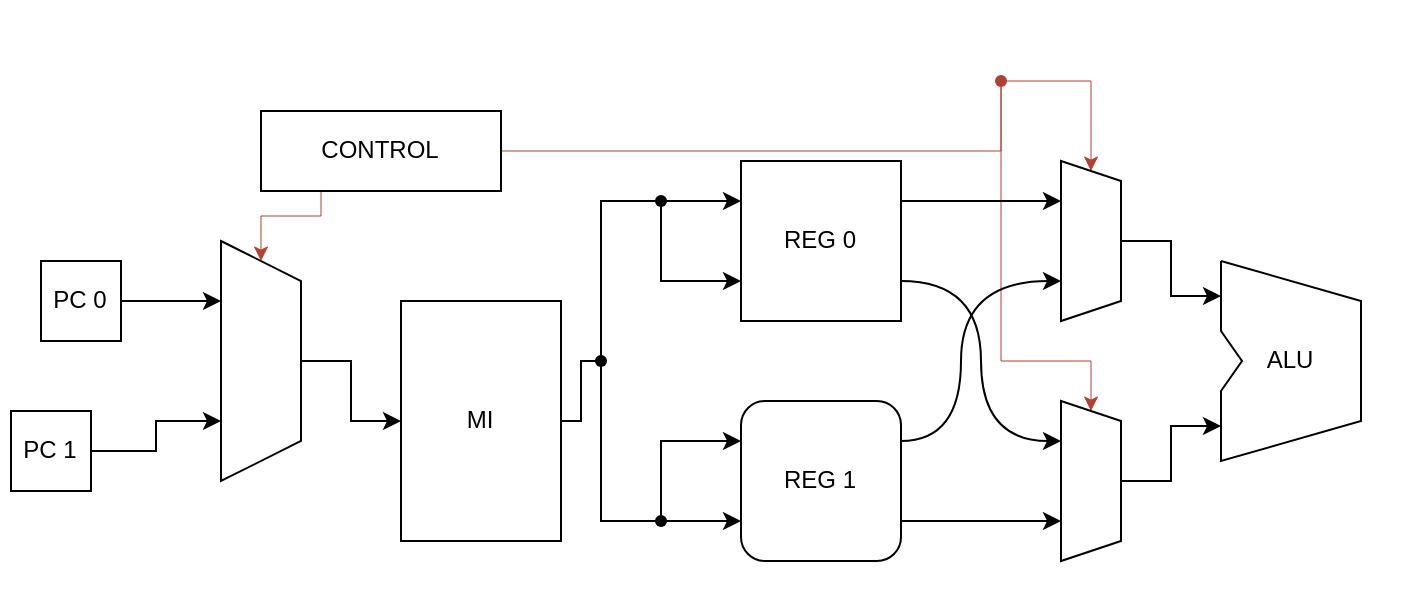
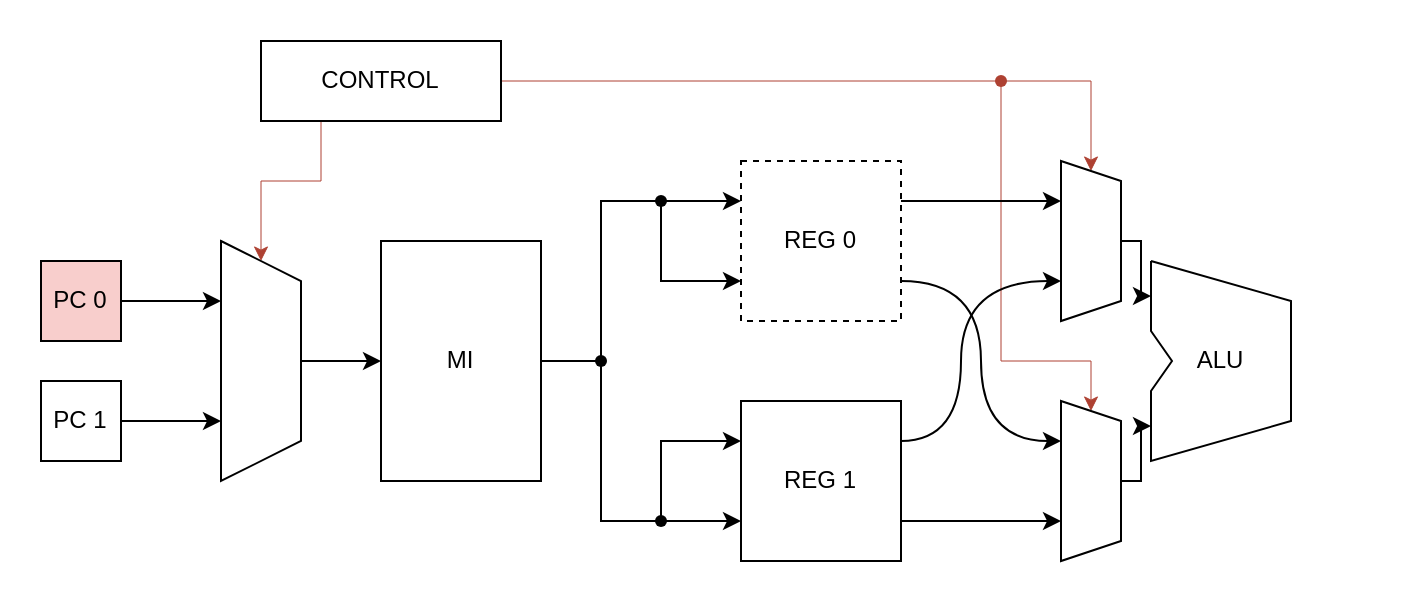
  <mxCell id="0" />
  <mxCell id="1" parent="0" />
  <mxCell id="2" style="edgeStyle=orthogonalEdgeStyle;rounded=0;html=1;exitX=1;exitY=0.5;exitDx=0;exitDy=0;entryX=0.02;entryY=0.54;entryDx=0;entryDy=0;entryPerimeter=0;strokeWidth=0.5;fillColor=#fad9d5;strokeColor=#ae4132;endArrow=none;endFill=0;" edge="1" parent="1" source="35" target="5"><mxGeometry relative="1" as="geometry" /></mxCell>
  <mxCell id="3" style="edgeStyle=orthogonalEdgeStyle;rounded=0;html=1;entryX=0;entryY=0.5;entryDx=0;entryDy=0;strokeWidth=0.5;fillColor=#fad9d5;strokeColor=#ae4132;" edge="1" parent="1" source="5" target="30"><mxGeometry relative="1" as="geometry" /></mxCell>
  <mxCell id="4" style="edgeStyle=orthogonalEdgeStyle;rounded=0;html=1;entryX=0;entryY=0.5;entryDx=0;entryDy=0;strokeWidth=0.5;fillColor=#fad9d5;strokeColor=#ae4132;" edge="1" parent="1" source="5" target="32"><mxGeometry relative="1" as="geometry"><Array as="points"><mxPoint x="500" y="180" /><mxPoint x="545" y="180" /></Array></mxGeometry></mxCell>
  <mxCell id="5" value="" style="shape=waypoint;sketch=0;fillStyle=solid;size=6;pointerEvents=1;points=[];fillColor=#fad9d5;resizable=0;rotatable=0;perimeter=centerPerimeter;snapToPoint=1;fontSize=12;strokeColor=#ae4132;" vertex="1" parent="1"><mxGeometry x="490" y="30" width="20" height="20" as="geometry" /></mxCell>
  <mxCell id="6" style="edgeStyle=orthogonalEdgeStyle;rounded=0;html=1;exitX=0.5;exitY=0;exitDx=0;exitDy=0;entryX=0.25;entryY=1;entryDx=0;entryDy=0;endArrow=classic;endFill=1;" parent="1" source="7" target="11" edge="1"><mxGeometry relative="1" as="geometry" /></mxCell>
- <mxCell id="7" value="PC 0" style="rounded=0;whiteSpace=wrap;html=1;direction=south;" parent="1" vertex="1"><mxGeometry x="20" y="130" width="40" height="40" as="geometry" /></mxCell>
+ <mxCell id="7" value="PC 0" style="rounded=0;whiteSpace=wrap;html=1;direction=south;fillColor=#f8cecc;" parent="1" vertex="1"><mxGeometry x="20" y="130" width="40" height="40" as="geometry" /></mxCell>
  <mxCell id="8" style="edgeStyle=orthogonalEdgeStyle;rounded=0;html=1;exitX=0.5;exitY=0;exitDx=0;exitDy=0;entryX=0.75;entryY=1;entryDx=0;entryDy=0;endArrow=classic;endFill=1;" parent="1" source="9" target="11" edge="1"><mxGeometry relative="1" as="geometry" /></mxCell>
- <mxCell id="9" value="PC 1" style="rounded=0;whiteSpace=wrap;html=1;direction=south;" parent="1" vertex="1"><mxGeometry x="5" y="205" width="40" height="40" as="geometry" /></mxCell>
+ <mxCell id="9" value="PC 1" style="rounded=0;whiteSpace=wrap;html=1;direction=south;" parent="1" vertex="1"><mxGeometry x="20" y="190" width="40" height="40" as="geometry" /></mxCell>
  <mxCell id="10" style="edgeStyle=orthogonalEdgeStyle;rounded=0;html=1;exitX=0.5;exitY=0;exitDx=0;exitDy=0;entryX=0;entryY=0.5;entryDx=0;entryDy=0;endArrow=classic;endFill=1;" parent="1" source="11" target="13" edge="1"><mxGeometry relative="1" as="geometry" /></mxCell>
  <mxCell id="11" value="" style="shape=trapezoid;perimeter=trapezoidPerimeter;whiteSpace=wrap;html=1;fixedSize=1;direction=south;size=20.0;" parent="1" vertex="1"><mxGeometry x="110" y="120" width="40" height="120" as="geometry" /></mxCell>
  <mxCell id="12" style="edgeStyle=orthogonalEdgeStyle;rounded=0;html=1;exitX=1;exitY=0.5;exitDx=0;exitDy=0;entryX=0.057;entryY=0.483;entryDx=0;entryDy=0;entryPerimeter=0;endArrow=none;endFill=0;" parent="1" source="13" target="16" edge="1"><mxGeometry relative="1" as="geometry" /></mxCell>
- <mxCell id="13" value="MI" style="rounded=0;whiteSpace=wrap;html=1;" parent="1" vertex="1"><mxGeometry x="200" y="150" width="80" height="120" as="geometry" /></mxCell>
+ <mxCell id="13" value="MI" style="rounded=0;whiteSpace=wrap;html=1;" parent="1" vertex="1"><mxGeometry x="190" y="120" width="80" height="120" as="geometry" /></mxCell>
  <mxCell id="14" style="edgeStyle=orthogonalEdgeStyle;rounded=0;html=1;entryX=0.13;entryY=1.043;entryDx=0;entryDy=0;entryPerimeter=0;endArrow=none;endFill=0;" parent="1" source="16" target="28" edge="1"><mxGeometry relative="1" as="geometry"><Array as="points"><mxPoint x="300" y="100" /></Array></mxGeometry></mxCell>
  <mxCell id="15" style="edgeStyle=orthogonalEdgeStyle;rounded=0;html=1;entryX=-0.057;entryY=0.537;entryDx=0;entryDy=0;entryPerimeter=0;endArrow=none;endFill=0;" parent="1" source="16" target="25" edge="1"><mxGeometry relative="1" as="geometry"><Array as="points"><mxPoint x="300" y="260" /></Array></mxGeometry></mxCell>
  <mxCell id="16" value="" style="shape=waypoint;sketch=0;fillStyle=solid;size=6;pointerEvents=1;points=[];fillColor=none;resizable=0;rotatable=0;perimeter=centerPerimeter;snapToPoint=1;fontSize=12;" parent="1" vertex="1"><mxGeometry x="290" y="170" width="20" height="20" as="geometry" /></mxCell>
  <mxCell id="17" style="edgeStyle=orthogonalEdgeStyle;rounded=0;html=1;exitX=1;exitY=0.25;exitDx=0;exitDy=0;entryX=0.25;entryY=1;entryDx=0;entryDy=0;endArrow=classic;endFill=1;" parent="1" source="19" target="30" edge="1"><mxGeometry relative="1" as="geometry" /></mxCell>
  <mxCell id="18" style="rounded=0;html=1;exitX=1;exitY=0.75;exitDx=0;exitDy=0;entryX=0.25;entryY=1;entryDx=0;entryDy=0;endArrow=classic;endFill=1;edgeStyle=orthogonalEdgeStyle;curved=1;" parent="1" source="19" target="32" edge="1"><mxGeometry relative="1" as="geometry"><Array as="points"><mxPoint x="490" y="140" /><mxPoint x="490" y="220" /></Array></mxGeometry></mxCell>
- <mxCell id="19" value="REG 0" style="whiteSpace=wrap;html=1;aspect=fixed;" parent="1" vertex="1"><mxGeometry x="370" y="80" width="80" height="80" as="geometry" /></mxCell>
+ <mxCell id="19" value="REG 0" style="whiteSpace=wrap;html=1;aspect=fixed;dashed=1;" parent="1" vertex="1"><mxGeometry x="370" y="80" width="80" height="80" as="geometry" /></mxCell>
  <mxCell id="20" style="rounded=0;html=1;exitX=1;exitY=0.25;exitDx=0;exitDy=0;entryX=0.75;entryY=1;entryDx=0;entryDy=0;endArrow=classic;endFill=1;edgeStyle=orthogonalEdgeStyle;curved=1;" parent="1" source="22" target="30" edge="1"><mxGeometry relative="1" as="geometry"><Array as="points"><mxPoint x="480" y="220" /><mxPoint x="480" y="140" /></Array></mxGeometry></mxCell>
  <mxCell id="21" style="edgeStyle=orthogonalEdgeStyle;rounded=0;html=1;exitX=1;exitY=0.75;exitDx=0;exitDy=0;entryX=0.75;entryY=1;entryDx=0;entryDy=0;endArrow=classic;endFill=1;" parent="1" source="22" target="32" edge="1"><mxGeometry relative="1" as="geometry" /></mxCell>
- <mxCell id="22" value="REG 1" style="whiteSpace=wrap;html=1;aspect=fixed;rounded=1;" parent="1" vertex="1"><mxGeometry x="370" y="200" width="80" height="80" as="geometry" /></mxCell>
+ <mxCell id="22" value="REG 1" style="whiteSpace=wrap;html=1;aspect=fixed;" parent="1" vertex="1"><mxGeometry x="370" y="200" width="80" height="80" as="geometry" /></mxCell>
  <mxCell id="23" style="edgeStyle=orthogonalEdgeStyle;rounded=0;html=1;entryX=0;entryY=0.75;entryDx=0;entryDy=0;endArrow=classic;endFill=1;" parent="1" source="25" target="22" edge="1"><mxGeometry relative="1" as="geometry" /></mxCell>
  <mxCell id="24" style="edgeStyle=orthogonalEdgeStyle;rounded=0;html=1;entryX=0;entryY=0.25;entryDx=0;entryDy=0;endArrow=classic;endFill=1;" parent="1" source="25" target="22" edge="1"><mxGeometry relative="1" as="geometry"><Array as="points"><mxPoint x="330" y="220" /></Array></mxGeometry></mxCell>
  <mxCell id="25" value="" style="shape=waypoint;sketch=0;fillStyle=solid;size=6;pointerEvents=1;points=[];fillColor=none;resizable=0;rotatable=0;perimeter=centerPerimeter;snapToPoint=1;fontSize=12;" parent="1" vertex="1"><mxGeometry x="320" y="250" width="20" height="20" as="geometry" /></mxCell>
  <mxCell id="26" style="edgeStyle=orthogonalEdgeStyle;rounded=0;html=1;entryX=0;entryY=0.25;entryDx=0;entryDy=0;endArrow=classic;endFill=1;" parent="1" source="28" target="19" edge="1"><mxGeometry relative="1" as="geometry" /></mxCell>
  <mxCell id="27" style="edgeStyle=orthogonalEdgeStyle;rounded=0;html=1;entryX=0;entryY=0.75;entryDx=0;entryDy=0;endArrow=classic;endFill=1;" parent="1" source="28" target="19" edge="1"><mxGeometry relative="1" as="geometry"><Array as="points"><mxPoint x="330" y="140" /></Array></mxGeometry></mxCell>
  <mxCell id="28" value="" style="shape=waypoint;sketch=0;fillStyle=solid;size=6;pointerEvents=1;points=[];fillColor=none;resizable=0;rotatable=0;perimeter=centerPerimeter;snapToPoint=1;fontSize=12;" parent="1" vertex="1"><mxGeometry x="320" y="90" width="20" height="20" as="geometry" /></mxCell>
  <mxCell id="29" style="edgeStyle=orthogonalEdgeStyle;rounded=0;html=1;exitX=0.5;exitY=0;exitDx=0;exitDy=0;entryX=0;entryY=0.175;entryDx=0;entryDy=0;entryPerimeter=0;endArrow=classic;endFill=1;" parent="1" source="30" target="33" edge="1"><mxGeometry relative="1" as="geometry" /></mxCell>
  <mxCell id="30" value="" style="shape=trapezoid;perimeter=trapezoidPerimeter;whiteSpace=wrap;html=1;fixedSize=1;direction=south;size=10;" parent="1" vertex="1"><mxGeometry x="530" y="80" width="30" height="80" as="geometry" /></mxCell>
  <mxCell id="31" style="edgeStyle=orthogonalEdgeStyle;rounded=0;html=1;exitX=0.5;exitY=0;exitDx=0;exitDy=0;entryX=0;entryY=0.825;entryDx=0;entryDy=0;entryPerimeter=0;endArrow=classic;endFill=1;" parent="1" source="32" target="33" edge="1"><mxGeometry relative="1" as="geometry" /></mxCell>
  <mxCell id="32" value="" style="shape=trapezoid;perimeter=trapezoidPerimeter;whiteSpace=wrap;html=1;fixedSize=1;direction=south;size=10;" parent="1" vertex="1"><mxGeometry x="530" y="200" width="30" height="80" as="geometry" /></mxCell>
- <mxCell id="33" value="ALU" style="shape=stencil(rZTdDoIgGIavhtOmMKvTRnXUaRdAislUcEh/dx+CtvzBFbU5t+995eEFPgEI1xmpKIABJyUFaAsg3ByO+q2lm63DILB1NqhJXdFYWfFKJCOnglqnVlLk9MYS1Y5hPKOSqcZFOxBs9DfNg/CJxPlZigtPekZnV6QhjIzOLsW1yX63k7SxHr0KwP0MoGD8DfBaWYv4B2PtwegTXkR/xDLyWEjUQ0Q/h0AeIb44UoS1PuoXozqaDOFUSDrTfSkrCtvKM7M6WnQ6Tuc5qWaYIxbCseBc/3JM8HoSq31NJowr5xYuwtXsOXwGWUMPSDiAOBBmC8YrNbK9rYzwBA==);whiteSpace=wrap;html=1;" parent="1" vertex="1"><mxGeometry x="610" y="130" width="70" height="100" as="geometry" /></mxCell>
+ <mxCell id="33" value="ALU" style="shape=stencil(rZTdDoIgGIavhtOmMKvTRnXUaRdAislUcEh/dx+CtvzBFbU5t+995eEFPgEI1xmpKIABJyUFaAsg3ByO+q2lm63DILB1NqhJXdFYWfFKJCOnglqnVlLk9MYS1Y5hPKOSqcZFOxBs9DfNg/CJxPlZigtPekZnV6QhjIzOLsW1yX63k7SxHr0KwP0MoGD8DfBaWYv4B2PtwegTXkR/xDLyWEjUQ0Q/h0AeIb44UoS1PuoXozqaDOFUSDrTfSkrCtvKM7M6WnQ6Tuc5qWaYIxbCseBc/3JM8HoSq31NJowr5xYuwtXsOXwGWUMPSDiAOBBmC8YrNbK9rYzwBA==);whiteSpace=wrap;html=1;" parent="1" vertex="1"><mxGeometry x="575" y="130" width="70" height="100" as="geometry" /></mxCell>
  <mxCell id="34" style="edgeStyle=orthogonalEdgeStyle;html=1;exitX=0.25;exitY=1;exitDx=0;exitDy=0;entryX=0;entryY=0.5;entryDx=0;entryDy=0;rounded=0;strokeWidth=0.5;fillColor=#fad9d5;strokeColor=#ae4132;" edge="1" parent="1" source="35" target="11"><mxGeometry relative="1" as="geometry" /></mxCell>
- <mxCell id="35" value="CONTROL" style="rounded=0;whiteSpace=wrap;html=1;" vertex="1" parent="1"><mxGeometry x="130" y="55" width="120" height="40" as="geometry" /></mxCell>
+ <mxCell id="35" value="CONTROL" style="rounded=0;whiteSpace=wrap;html=1;" vertex="1" parent="1"><mxGeometry x="130" y="20" width="120" height="40" as="geometry" /></mxCell>
